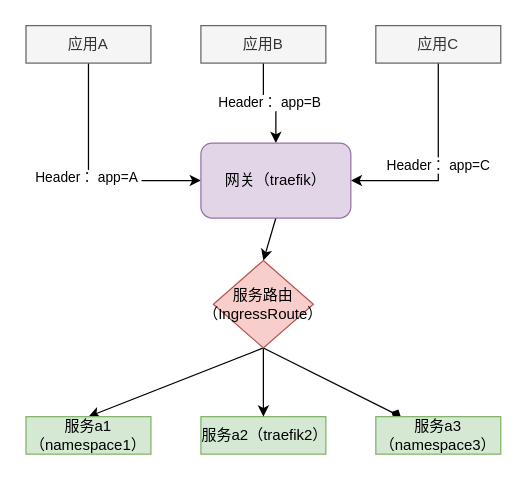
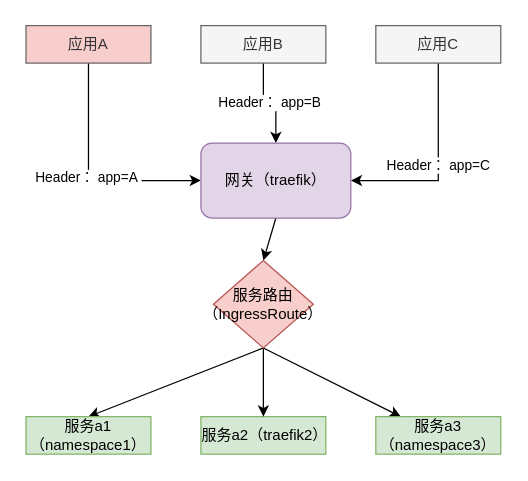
  <mxCell id="0" />
  <mxCell id="1" parent="0" />
  <mxCell id="2" value="Header： app=A&amp;nbsp;" style="edgeStyle=orthogonalEdgeStyle;rounded=0;orthogonalLoop=1;jettySize=auto;html=1;exitX=0.5;exitY=1;exitDx=0;exitDy=0;entryX=0;entryY=0.5;entryDx=0;entryDy=0;" edge="1" parent="1" source="3" target="11"><mxGeometry relative="1" as="geometry" /></mxCell>
- <mxCell id="3" value="应用A" style="rounded=0;whiteSpace=wrap;html=1;fillColor=#f5f5f5;strokeColor=#666666;fontColor=#333333;" vertex="1" parent="1"><mxGeometry x="20" y="20" width="100" height="30" as="geometry" /></mxCell>
+ <mxCell id="3" value="应用A" style="rounded=0;whiteSpace=wrap;html=1;fillColor=#f8cecc;strokeColor=#666666;fontColor=#333333;" vertex="1" parent="1"><mxGeometry x="20" y="20" width="100" height="30" as="geometry" /></mxCell>
  <mxCell id="4" value="Header： app=C" style="edgeStyle=orthogonalEdgeStyle;rounded=0;orthogonalLoop=1;jettySize=auto;html=1;exitX=0.5;exitY=1;exitDx=0;exitDy=0;entryX=1;entryY=0.5;entryDx=0;entryDy=0;" edge="1" parent="1" source="5" target="11"><mxGeometry relative="1" as="geometry" /></mxCell>
  <mxCell id="5" value="应用C" style="rounded=0;whiteSpace=wrap;html=1;fillColor=#f5f5f5;strokeColor=#666666;fontColor=#333333;" vertex="1" parent="1"><mxGeometry x="300" y="20" width="100" height="30" as="geometry" /></mxCell>
  <mxCell id="6" value="Header： app=B" style="edgeStyle=orthogonalEdgeStyle;rounded=0;orthogonalLoop=1;jettySize=auto;html=1;exitX=0.5;exitY=1;exitDx=0;exitDy=0;entryX=0.5;entryY=0;entryDx=0;entryDy=0;" edge="1" parent="1" source="7" target="11"><mxGeometry relative="1" as="geometry" /></mxCell>
  <mxCell id="7" value="应用B" style="rounded=0;whiteSpace=wrap;html=1;fillColor=#f5f5f5;strokeColor=#666666;fontColor=#333333;" vertex="1" parent="1"><mxGeometry x="160" y="20" width="100" height="30" as="geometry" /></mxCell>
  <mxCell id="8" style="rounded=0;orthogonalLoop=1;jettySize=auto;html=1;exitX=0.5;exitY=1;exitDx=0;exitDy=0;entryX=0.5;entryY=0;entryDx=0;entryDy=0;" edge="1" parent="1" source="16" target="12"><mxGeometry relative="1" as="geometry" /></mxCell>
- <mxCell id="9" style="rounded=0;orthogonalLoop=1;jettySize=auto;html=1;exitX=0.5;exitY=1;exitDx=0;exitDy=0;endArrow=diamond;" edge="1" parent="1" source="16" target="13"><mxGeometry relative="1" as="geometry" /></mxCell>
+ <mxCell id="9" style="rounded=0;orthogonalLoop=1;jettySize=auto;html=1;exitX=0.5;exitY=1;exitDx=0;exitDy=0;" edge="1" parent="1" source="16" target="13"><mxGeometry relative="1" as="geometry" /></mxCell>
  <mxCell id="10" style="edgeStyle=none;rounded=0;orthogonalLoop=1;jettySize=auto;html=1;exitX=0.5;exitY=1;exitDx=0;exitDy=0;entryX=0.5;entryY=0;entryDx=0;entryDy=0;" edge="1" parent="1" source="11" target="16"><mxGeometry relative="1" as="geometry" /></mxCell>
  <mxCell id="11" value="网关（traefik）" style="rounded=1;whiteSpace=wrap;html=1;fillColor=#e1d5e7;strokeColor=#9673a6;" vertex="1" parent="1"><mxGeometry x="160" y="114" width="120" height="60" as="geometry" /></mxCell>
  <mxCell id="12" value="服务a1（namespace1）" style="rounded=0;whiteSpace=wrap;html=1;fillColor=#d5e8d4;strokeColor=#82b366;" vertex="1" parent="1"><mxGeometry x="20" y="333" width="100" height="30" as="geometry" /></mxCell>
  <mxCell id="13" value="服务a3（namespace3）" style="rounded=0;whiteSpace=wrap;html=1;fillColor=#d5e8d4;strokeColor=#82b366;" vertex="1" parent="1"><mxGeometry x="300" y="333" width="100" height="30" as="geometry" /></mxCell>
  <mxCell id="14" value="服务a2（traefik2）" style="rounded=0;whiteSpace=wrap;html=1;fillColor=#d5e8d4;strokeColor=#82b366;" vertex="1" parent="1"><mxGeometry x="160" y="333" width="100" height="30" as="geometry" /></mxCell>
  <mxCell id="15" style="edgeStyle=none;rounded=0;orthogonalLoop=1;jettySize=auto;html=1;exitX=0.5;exitY=1;exitDx=0;exitDy=0;entryX=0.5;entryY=0;entryDx=0;entryDy=0;" edge="1" parent="1" source="16" target="14"><mxGeometry relative="1" as="geometry" /></mxCell>
  <mxCell id="16" value="服务路由（IngressRoute）" style="rhombus;whiteSpace=wrap;html=1;fontFamily=Helvetica;fontSize=12;align=center;strokeColor=#b85450;fillColor=#f8cecc;" vertex="1" parent="1"><mxGeometry x="170" y="208" width="80" height="70" as="geometry" /></mxCell>
